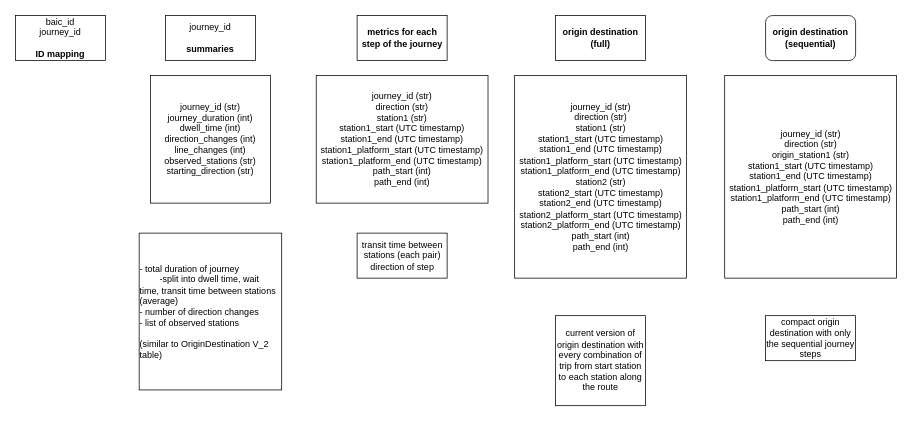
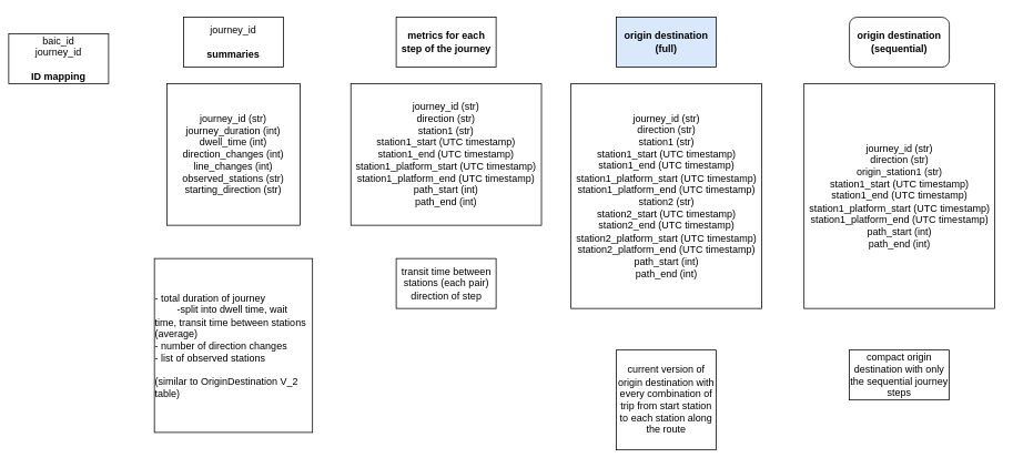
  <mxCell id="0" />
  <mxCell id="1" parent="0" />
- <mxCell id="2" value="baic_id&lt;br&gt;journey_id&lt;br&gt;&lt;br&gt;&lt;b&gt;ID mapping&lt;/b&gt;" style="rounded=0;whiteSpace=wrap;html=1;" vertex="1" parent="1"><mxGeometry x="20" y="20" width="120" height="60" as="geometry" /></mxCell>
+ <mxCell id="2" value="baic_id&lt;br&gt;journey_id&lt;br&gt;&lt;br&gt;&lt;b&gt;ID mapping&lt;/b&gt;" style="rounded=0;whiteSpace=wrap;html=1;" vertex="1" parent="1"><mxGeometry x="10" y="40" width="120" height="60" as="geometry" /></mxCell>
  <mxCell id="3" value="&lt;b&gt;metrics for each step of the journey&lt;/b&gt;" style="rounded=0;whiteSpace=wrap;html=1;" vertex="1" parent="1"><mxGeometry x="475.5" y="20" width="120" height="60" as="geometry" /></mxCell>
  <mxCell id="4" value="journey_id&lt;br&gt;&lt;br&gt;&lt;b&gt;summaries&lt;/b&gt;" style="rounded=0;whiteSpace=wrap;html=1;" vertex="1" parent="1"><mxGeometry x="220" y="20" width="120" height="60" as="geometry" /></mxCell>
  <mxCell id="5" value="transit time between stations (each pair)&lt;br&gt;direction of step" style="rounded=0;whiteSpace=wrap;html=1;" vertex="1" parent="1"><mxGeometry x="475.5" y="310" width="120" height="60" as="geometry" /></mxCell>
  <mxCell id="6" value="&lt;div style=&quot;text-align: left&quot;&gt;&lt;span&gt;- total duration of journey&lt;/span&gt;&lt;/div&gt;&lt;div style=&quot;text-align: left&quot;&gt;&lt;span&gt;&lt;span style=&quot;white-space: pre&quot;&gt;&#09;&lt;/span&gt;-split into dwell time, wait time, transit time between stations (average)&lt;br&gt;&lt;/span&gt;&lt;/div&gt;&lt;div style=&quot;text-align: left&quot;&gt;&lt;span&gt;- number of direction changes&lt;/span&gt;&lt;/div&gt;&lt;div style=&quot;text-align: left&quot;&gt;&lt;span&gt;- list of observed stations&lt;/span&gt;&lt;/div&gt;&lt;div style=&quot;text-align: left&quot;&gt;&lt;span&gt;&lt;br&gt;&lt;/span&gt;&lt;/div&gt;&lt;div style=&quot;text-align: left&quot;&gt;&lt;span&gt;(similar to OriginDestination V_2 table)&lt;/span&gt;&lt;/div&gt;" style="rounded=0;whiteSpace=wrap;html=1;" vertex="1" parent="1"><mxGeometry x="185" y="310" width="190" height="209" as="geometry" /></mxCell>
- <mxCell id="7" value="&lt;b&gt;origin destination&lt;br&gt;(full)&lt;br&gt;&lt;/b&gt;" style="rounded=0;whiteSpace=wrap;html=1;" vertex="1" parent="1"><mxGeometry x="740" y="20" width="120" height="60" as="geometry" /></mxCell>
+ <mxCell id="7" value="&lt;b&gt;origin destination&lt;br&gt;(full)&lt;br&gt;&lt;/b&gt;" style="rounded=0;whiteSpace=wrap;html=1;fillColor=#dae8fc;" vertex="1" parent="1"><mxGeometry x="740" y="20" width="120" height="60" as="geometry" /></mxCell>
  <mxCell id="8" value="current version of origin destination with every combination of trip from start station to each station along the route" style="rounded=0;whiteSpace=wrap;html=1;" vertex="1" parent="1"><mxGeometry x="740" y="420" width="120" height="120" as="geometry" /></mxCell>
  <mxCell id="9" value="&lt;div&gt;&lt;span&gt;journey_id (str)&lt;/span&gt;&lt;/div&gt;&lt;div&gt;&lt;span&gt;direction (str)&lt;/span&gt;&lt;/div&gt;&lt;div&gt;&lt;span&gt;station1 (str)&lt;/span&gt;&lt;/div&gt;&lt;div&gt;&lt;span&gt;station1_start (UTC timestamp)&lt;/span&gt;&lt;/div&gt;&lt;div&gt;&lt;span&gt;station1_end (UTC timestamp)&lt;/span&gt;&lt;/div&gt;&lt;div&gt;&lt;span&gt;station1_platform_start (UTC timestamp)&lt;/span&gt;&lt;/div&gt;&lt;div&gt;&lt;span&gt;station1_platform_end (UTC timestamp)&lt;/span&gt;&lt;/div&gt;&lt;div&gt;&lt;span&gt;path_start (int)&lt;/span&gt;&lt;/div&gt;&lt;div&gt;&lt;span&gt;path_end (int)&lt;/span&gt;&lt;/div&gt;" style="rounded=0;whiteSpace=wrap;html=1;align=center;" vertex="1" parent="1"><mxGeometry x="421" y="100" width="229" height="170" as="geometry" /></mxCell>
  <mxCell id="10" value="&lt;div&gt;&lt;span&gt;journey_id (str)&lt;/span&gt;&lt;/div&gt;&lt;div&gt;journey_duration (int)&lt;/div&gt;&lt;div&gt;dwell_time (int)&lt;/div&gt;&lt;div&gt;direction_changes (int)&lt;/div&gt;&lt;div&gt;line_changes (int)&lt;/div&gt;&lt;div&gt;observed_stations (str)&lt;/div&gt;&lt;div&gt;starting_direction (str)&lt;/div&gt;" style="rounded=0;whiteSpace=wrap;html=1;align=center;" vertex="1" parent="1"><mxGeometry x="200" y="100" width="160" height="170" as="geometry" /></mxCell>
  <mxCell id="11" value="&lt;div&gt;&lt;span&gt;journey_id (str)&lt;/span&gt;&lt;/div&gt;&lt;div&gt;&lt;span&gt;direction (str)&lt;/span&gt;&lt;/div&gt;&lt;div&gt;&lt;span&gt;station1 (str)&lt;/span&gt;&lt;/div&gt;&lt;div&gt;&lt;span&gt;station1_start (UTC timestamp)&lt;/span&gt;&lt;/div&gt;&lt;div&gt;&lt;span&gt;station1_end (UTC timestamp)&lt;/span&gt;&lt;/div&gt;&lt;div&gt;&lt;span&gt;station1_platform_start (UTC timestamp)&lt;/span&gt;&lt;/div&gt;&lt;div&gt;&lt;span&gt;station1_platform_end (UTC timestamp)&lt;/span&gt;&lt;/div&gt;&lt;div&gt;&lt;div&gt;station2 (str)&lt;/div&gt;&lt;div&gt;station2_start (UTC timestamp)&lt;/div&gt;&lt;div&gt;station2_end (UTC timestamp)&lt;/div&gt;&lt;div&gt;station2_platform_start (UTC timestamp)&lt;/div&gt;&lt;div&gt;station2_platform_end (UTC timestamp)&lt;/div&gt;&lt;/div&gt;&lt;div&gt;&lt;span&gt;path_start (int)&lt;/span&gt;&lt;/div&gt;&lt;div&gt;&lt;span&gt;path_end (int)&lt;/span&gt;&lt;/div&gt;" style="rounded=0;whiteSpace=wrap;html=1;align=center;" vertex="1" parent="1"><mxGeometry x="685.5" y="100" width="229" height="270" as="geometry" /></mxCell>
  <mxCell id="12" value="&lt;b&gt;origin destination&lt;br&gt;(sequential)&lt;br&gt;&lt;/b&gt;" style="whiteSpace=wrap;html=1;rounded=1;" vertex="1" parent="1"><mxGeometry x="1020" y="20" width="120" height="60" as="geometry" /></mxCell>
  <mxCell id="13" value="&lt;div&gt;&lt;span&gt;journey_id (str)&lt;/span&gt;&lt;/div&gt;&lt;div&gt;&lt;span&gt;direction (str)&lt;/span&gt;&lt;/div&gt;&lt;div&gt;&lt;span&gt;origin_station1 (str)&lt;/span&gt;&lt;/div&gt;&lt;div&gt;&lt;span&gt;station1_start (UTC timestamp)&lt;/span&gt;&lt;/div&gt;&lt;div&gt;&lt;span&gt;station1_end (UTC timestamp)&lt;/span&gt;&lt;/div&gt;&lt;div&gt;&lt;span&gt;station1_platform_start (UTC timestamp)&lt;/span&gt;&lt;/div&gt;&lt;div&gt;&lt;span&gt;station1_platform_end (UTC timestamp)&lt;/span&gt;&lt;/div&gt;&lt;div&gt;&lt;span&gt;path_start (int)&lt;/span&gt;&lt;/div&gt;&lt;div&gt;&lt;span&gt;path_end (int)&lt;/span&gt;&lt;/div&gt;" style="rounded=0;whiteSpace=wrap;html=1;align=center;" vertex="1" parent="1"><mxGeometry x="965.5" y="100" width="229" height="270" as="geometry" /></mxCell>
  <mxCell id="14" value="compact origin destination with only the sequential journey steps" style="rounded=0;whiteSpace=wrap;html=1;" vertex="1" parent="1"><mxGeometry x="1020" y="420" width="120" height="60" as="geometry" /></mxCell>
